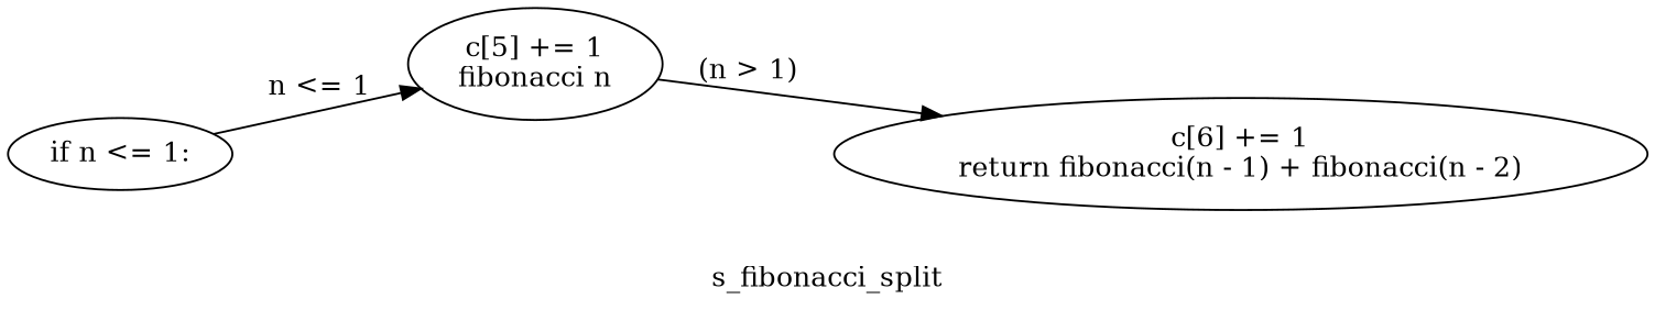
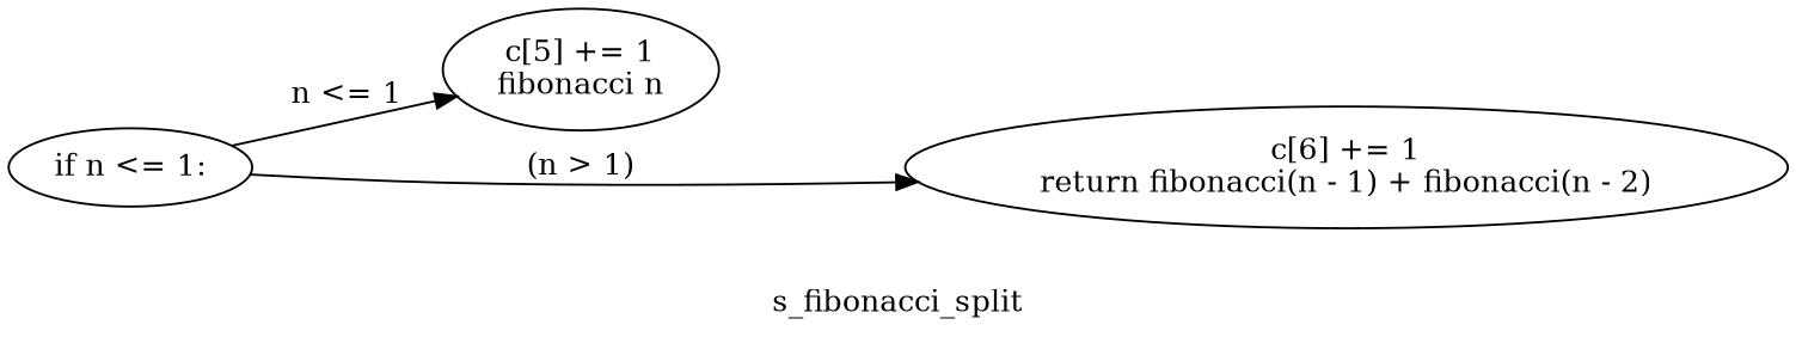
  digraph {
    label=s_fibonacci_split
    rankdir=LR
    n1 [height=0.5 label="if n <= 1:\n" width=1.2521]
    n2 [height=0.77585 label="c[5] += 1\nfibonacci n\n" width=1.3602]
    n3 [height=0.77585 label="c[6] += 1\nreturn fibonacci(n - 1) + fibonacci(n - 2)\n" width=4.719]
    n1 -> n2 [label="n <= 1"]
-   n2 -> n3 [label="(n > 1)"]
+   n1 -> n3 [label="(n > 1)"]
  }
